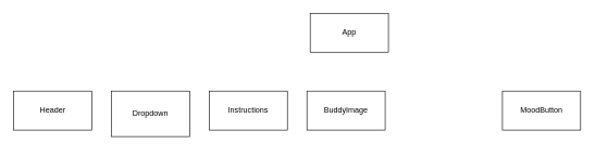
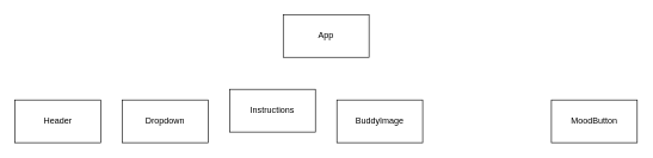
  <mxCell id="0" />
  <mxCell id="1" parent="0" />
  <mxCell id="2" value="Header" style="rounded=0;whiteSpace=wrap;html=1;" vertex="1" parent="1"><mxGeometry x="20" y="140" width="120" height="60" as="geometry" /></mxCell>
- <mxCell id="3" value="App" style="rounded=0;whiteSpace=wrap;html=1;" vertex="1" parent="1"><mxGeometry x="475" y="20" width="120" height="60" as="geometry" /></mxCell>
- <mxCell id="4" value="Dropdown" style="rounded=0;whiteSpace=wrap;html=1;" vertex="1" parent="1"><mxGeometry x="170" y="140" width="120" height="70" as="geometry" /></mxCell>
- <mxCell id="5" value="Instructions" style="rounded=0;whiteSpace=wrap;html=1;" vertex="1" parent="1"><mxGeometry x="320" y="140" width="120" height="60" as="geometry" /></mxCell>
+ <mxCell id="3" value="App" style="rounded=0;whiteSpace=wrap;html=1;" vertex="1" parent="1"><mxGeometry x="395" y="20" width="120" height="60" as="geometry" /></mxCell>
+ <mxCell id="4" value="Dropdown" style="rounded=0;whiteSpace=wrap;html=1;" vertex="1" parent="1"><mxGeometry x="170" y="140" width="120" height="60" as="geometry" /></mxCell>
+ <mxCell id="5" value="Instructions" style="rounded=0;whiteSpace=wrap;html=1;" vertex="1" parent="1"><mxGeometry x="320" y="125" width="120" height="60" as="geometry" /></mxCell>
  <mxCell id="6" value="BuddyImage" style="rounded=0;whiteSpace=wrap;html=1;" vertex="1" parent="1"><mxGeometry x="470" y="140" width="120" height="60" as="geometry" /></mxCell>
  <mxCell id="7" value="MoodButton" style="rounded=0;whiteSpace=wrap;html=1;" vertex="1" parent="1"><mxGeometry x="770" y="140" width="120" height="60" as="geometry" /></mxCell>
